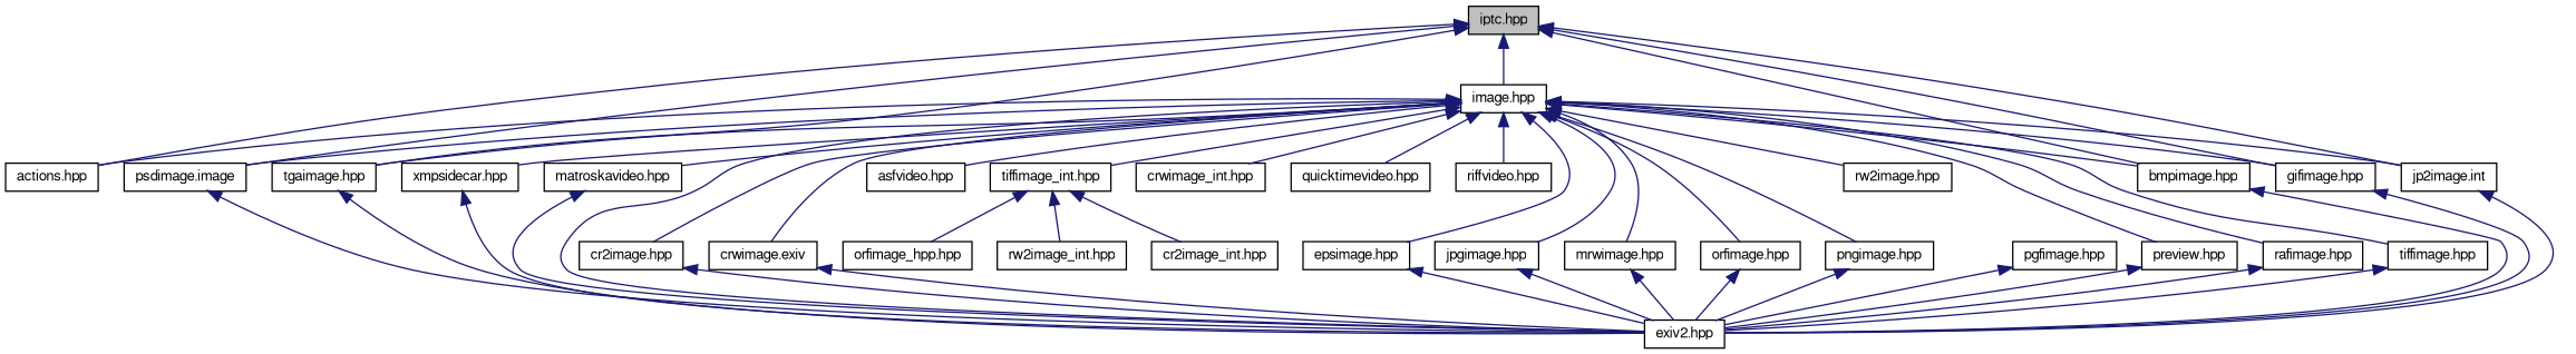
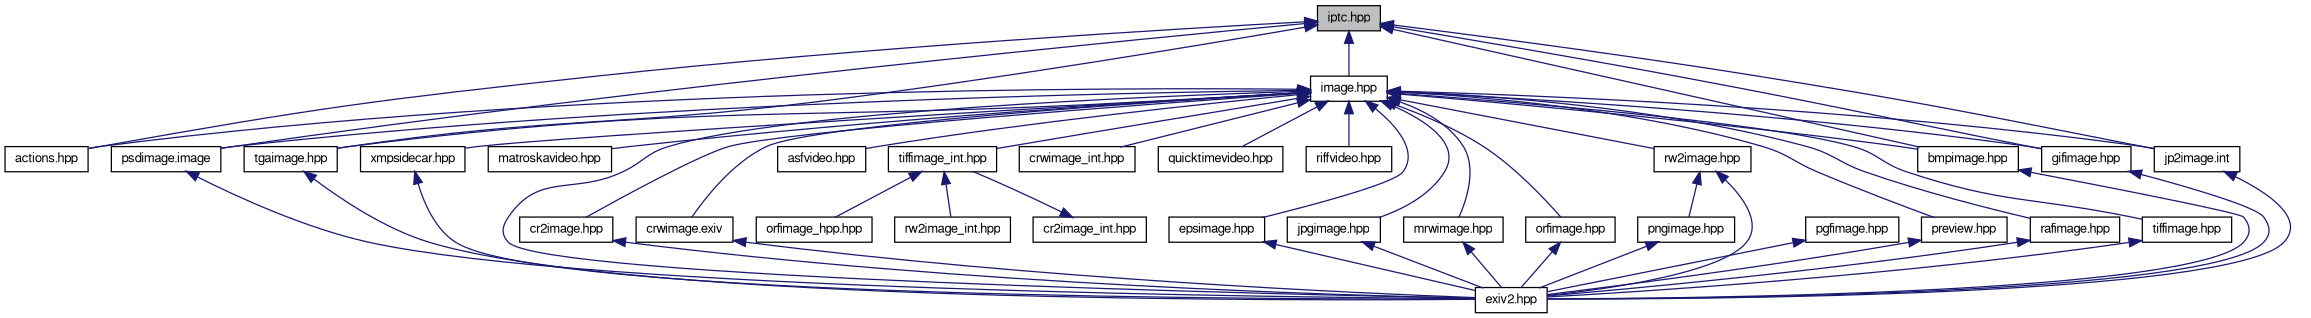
  digraph {
    node [color=black fillcolor=white fontname=FreeSans fontsize=10 shape=record style=filled]
    edge [color=midnightblue dir=back fontname=FreeSans fontsize=10 labelfontname=FreeSans labelfontsize=10 style=solid]
    n1 [fillcolor=grey75 fontcolor=black height=0.2 label="iptc.hpp" width=0.4]
    n2 [height=0.2 label="image.hpp" width=0.4]
    n3 [height=0.2 label="actions.hpp" width=0.4]
    n4 [height=0.2 label="bmpimage.hpp" width=0.4]
    n5 [height=0.2 label="gifimage.hpp" width=0.4]
    n6 [height=0.2 label="jp2image.int" width=0.4]
    n7 [height=0.2 label="psdimage.image" width=0.4]
    n8 [height=0.2 label="tgaimage.hpp" width=0.4]
    n9 [height=0.2 label="exiv2.hpp" width=0.4]
    n10 [height=0.2 label="asfvideo.hpp" width=0.4]
    n11 [height=0.2 label="cr2image.hpp" width=0.4]
    n12 [height=0.2 label="tiffimage_int.hpp" width=0.4]
    n13 [height=0.2 label="crwimage.exiv" width=0.4]
    n14 [height=0.2 label="crwimage_int.hpp" width=0.4]
    n15 [height=0.2 label="epsimage.hpp" width=0.4]
    n16 [height=0.2 label="jpgimage.hpp" width=0.4]
    n17 [height=0.2 label="mrwimage.hpp" width=0.4]
    n18 [height=0.2 label="orfimage.hpp" width=0.4]
    n19 [height=0.2 label="pngimage.hpp" width=0.4]
    n20 [height=0.2 label="preview.hpp" width=0.4]
    n21 [height=0.2 label="rafimage.hpp" width=0.4]
    n22 [height=0.2 label="rw2image.hpp" width=0.4]
    n23 [height=0.2 label="tiffimage.hpp" width=0.4]
    n24 [height=0.2 label="xmpsidecar.hpp" width=0.4]
    n25 [height=0.2 label="matroskavideo.hpp" width=0.4]
    n26 [height=0.2 label="quicktimevideo.hpp" width=0.4]
    n27 [height=0.2 label="riffvideo.hpp" width=0.4]
    n28 [height=0.2 label="cr2image_int.hpp" width=0.4]
    n29 [height=0.2 label="orfimage_hpp.hpp" width=0.4]
    n30 [height=0.2 label="rw2image_int.hpp" width=0.4]
    n31 [height=0.2 label="pgfimage.hpp" width=0.4]
    n1 -> n2
    n1 -> n3
    n1 -> n4
    n1 -> n5
    n1 -> n6
    n1 -> n7
    n1 -> n8
    n2 -> n3
    n2 -> n4
    n2 -> n5
    n2 -> n6
    n2 -> n7
    n2 -> n8
    n2 -> n9
    n2 -> n10
    n2 -> n11
    n2 -> n12
    n2 -> n13
    n2 -> n14
    n2 -> n15
    n2 -> n16
    n2 -> n17
    n2 -> n18
-   n2 -> n19
+   n22 -> n19
    n2 -> n20
    n2 -> n21
    n2 -> n22
    n2 -> n23
    n2 -> n24
    n2 -> n25
    n2 -> n26
    n2 -> n27
    n4 -> n9
    n5 -> n9
    n6 -> n9
    n7 -> n9
    n8 -> n9
    n11 -> n9
-   n12 -> n28
+   n28 -> n12
    n12 -> n29
    n12 -> n30
    n13 -> n9
    n15 -> n9
    n16 -> n9
    n17 -> n9
    n18 -> n9
    n19 -> n9
    n20 -> n9
    n21 -> n9
-   n25 -> n9
+   n22 -> n9
    n23 -> n9
    n24 -> n9
    n31 -> n9
  }
